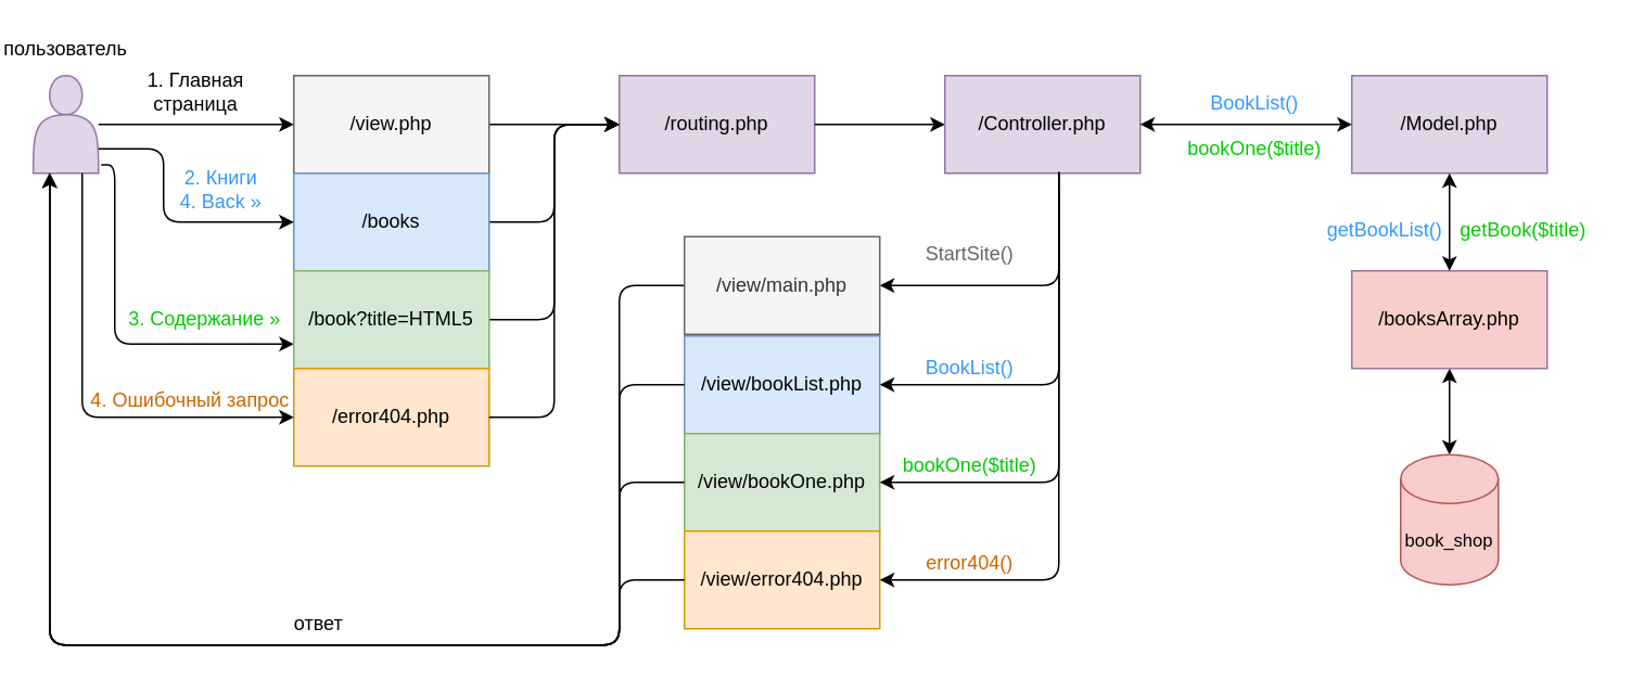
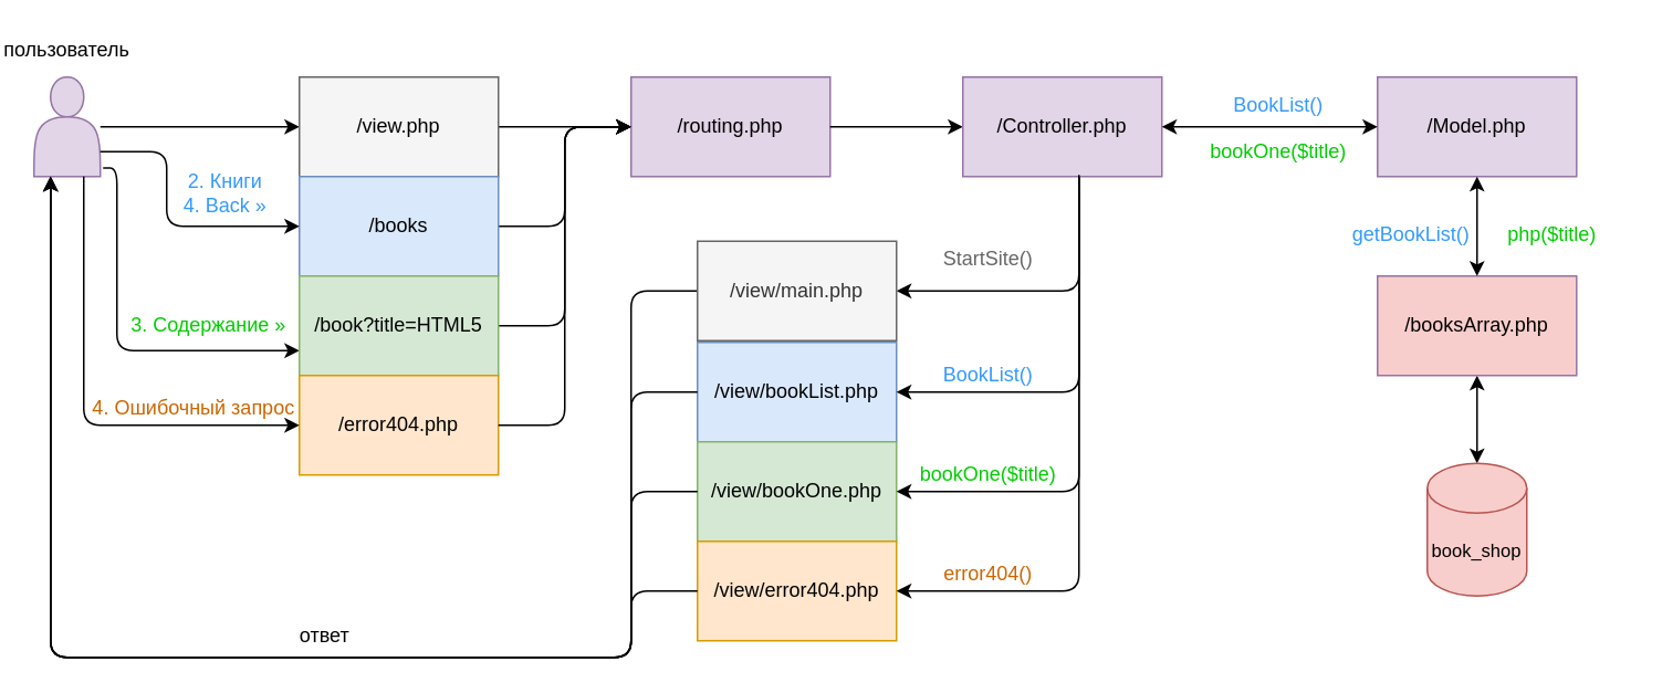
  <mxCell id="0" />
  <mxCell id="1" parent="0" />
  <mxCell id="2" value="" style="edgeStyle=orthogonalEdgeStyle;rounded=1;orthogonalLoop=1;jettySize=auto;html=1;entryX=0;entryY=0.5;entryDx=0;entryDy=0;" edge="1" parent="1" source="3" target="7"><mxGeometry relative="1" as="geometry"><mxPoint x="170" y="76" as="targetPoint" /></mxGeometry></mxCell>
  <mxCell id="3" value="" style="shape=actor;whiteSpace=wrap;html=1;fillColor=#e1d5e7;strokeColor=#9673a6;" vertex="1" parent="1"><mxGeometry x="20" y="46" width="40" height="60" as="geometry" /></mxCell>
  <mxCell id="4" value="" style="edgeStyle=orthogonalEdgeStyle;orthogonalLoop=1;jettySize=auto;html=1;targetPerimeterSpacing=0;exitX=1.042;exitY=0.913;exitDx=0;exitDy=0;exitPerimeter=0;entryX=0;entryY=0.75;entryDx=0;entryDy=0;rounded=1;" edge="1" parent="1" source="3" target="30"><mxGeometry relative="1" as="geometry"><Array as="points"><mxPoint x="70" y="101" /><mxPoint x="70" y="211" /></Array></mxGeometry></mxCell>
  <mxCell id="5" value="пользователь" style="text;html=1;strokeColor=none;fillColor=none;align=center;verticalAlign=middle;whiteSpace=wrap;rounded=0;" vertex="1" parent="1"><mxGeometry x="20" y="20" width="40" height="20" as="geometry" /></mxCell>
  <mxCell id="6" value="" style="edgeStyle=orthogonalEdgeStyle;rounded=1;orthogonalLoop=1;jettySize=auto;html=1;" edge="1" parent="1" source="7" target="10"><mxGeometry relative="1" as="geometry" /></mxCell>
  <mxCell id="7" value="" style="whiteSpace=wrap;html=1;fillColor=#f5f5f5;strokeColor=#666666;fontColor=#333333;" vertex="1" parent="1"><mxGeometry x="180" y="46" width="120" height="60" as="geometry" /></mxCell>
  <mxCell id="8" value="/view.php" style="text;html=1;strokeColor=none;fillColor=none;align=center;verticalAlign=middle;whiteSpace=wrap;rounded=0;" vertex="1" parent="1"><mxGeometry x="220" y="66" width="40" height="20" as="geometry" /></mxCell>
- <mxCell id="9" value="1. Главная страница" style="text;html=1;strokeColor=none;fillColor=none;align=center;verticalAlign=middle;whiteSpace=wrap;rounded=0;" vertex="1" parent="1"><mxGeometry x="85" y="46" width="70" height="20" as="geometry" /></mxCell>
  <mxCell id="10" value="" style="whiteSpace=wrap;html=1;fillColor=#e1d5e7;strokeColor=#9673a6;" vertex="1" parent="1"><mxGeometry x="380" y="46" width="120" height="60" as="geometry" /></mxCell>
  <mxCell id="11" value="" style="edgeStyle=orthogonalEdgeStyle;rounded=0;orthogonalLoop=1;jettySize=auto;html=1;exitX=1;exitY=0.5;exitDx=0;exitDy=0;" edge="1" parent="1" source="10" target="14"><mxGeometry relative="1" as="geometry"><mxPoint x="510" y="76" as="sourcePoint" /></mxGeometry></mxCell>
  <mxCell id="12" value="/routing.php" style="text;html=1;strokeColor=none;fillColor=none;align=center;verticalAlign=middle;whiteSpace=wrap;rounded=0;" vertex="1" parent="1"><mxGeometry x="420" y="66" width="40" height="20" as="geometry" /></mxCell>
  <mxCell id="13" value="" style="edgeStyle=orthogonalEdgeStyle;rounded=1;orthogonalLoop=1;jettySize=auto;html=1;" edge="1" parent="1" source="14" target="17"><mxGeometry relative="1" as="geometry"><Array as="points"><mxPoint x="650" y="175" /></Array></mxGeometry></mxCell>
  <mxCell id="14" value="" style="whiteSpace=wrap;html=1;fillColor=#e1d5e7;strokeColor=#9673a6;" vertex="1" parent="1"><mxGeometry x="580" y="46" width="120" height="60" as="geometry" /></mxCell>
  <mxCell id="15" value="/Controller.php" style="text;html=1;strokeColor=none;fillColor=none;align=center;verticalAlign=middle;whiteSpace=wrap;rounded=0;" vertex="1" parent="1"><mxGeometry x="620" y="66" width="40" height="20" as="geometry" /></mxCell>
  <mxCell id="16" value="" style="edgeStyle=orthogonalEdgeStyle;rounded=1;orthogonalLoop=1;jettySize=auto;html=1;entryX=0.25;entryY=1;entryDx=0;entryDy=0;exitX=0;exitY=0.5;exitDx=0;exitDy=0;" edge="1" parent="1" source="17" target="3"><mxGeometry relative="1" as="geometry"><mxPoint x="380" y="196" as="sourcePoint" /><mxPoint x="40" y="156" as="targetPoint" /><Array as="points"><mxPoint x="380" y="175" /><mxPoint x="380" y="396" /><mxPoint x="30" y="396" /></Array></mxGeometry></mxCell>
  <mxCell id="17" value="/view/main.php" style="whiteSpace=wrap;html=1;fillColor=#f5f5f5;strokeColor=#666666;fontColor=#333333;" vertex="1" parent="1"><mxGeometry x="420" y="145" width="120" height="60" as="geometry" /></mxCell>
  <mxCell id="18" value="/Model.php" style="whiteSpace=wrap;html=1;fillColor=#e1d5e7;strokeColor=#9673a6;" vertex="1" parent="1"><mxGeometry x="830" y="46" width="120" height="60" as="geometry" /></mxCell>
  <mxCell id="19" value="" style="endArrow=classic;startArrow=classic;html=1;entryX=0;entryY=0.5;entryDx=0;entryDy=0;" edge="1" parent="1" target="18"><mxGeometry width="50" height="50" relative="1" as="geometry"><mxPoint x="700" y="76" as="sourcePoint" /><mxPoint x="780" y="75" as="targetPoint" /><Array as="points" /></mxGeometry></mxCell>
  <mxCell id="20" value="" style="endArrow=classic;startArrow=classic;html=1;entryX=0.5;entryY=0;entryDx=0;entryDy=0;entryPerimeter=0;" edge="1" parent="1" target="21"><mxGeometry width="50" height="50" relative="1" as="geometry"><mxPoint x="890" y="226" as="sourcePoint" /><mxPoint x="830" y="286" as="targetPoint" /><Array as="points" /></mxGeometry></mxCell>
  <mxCell id="21" value="&lt;font style=&quot;font-size: 11px&quot;&gt;book_shop&lt;/font&gt;" style="shape=cylinder3;whiteSpace=wrap;html=1;boundedLbl=1;backgroundOutline=1;size=15;fillColor=#f8cecc;strokeColor=#b85450;" vertex="1" parent="1"><mxGeometry x="860" y="279" width="60" height="80" as="geometry" /></mxCell>
  <mxCell id="22" value="ответ" style="text;html=1;align=center;verticalAlign=middle;resizable=0;points=[];autosize=1;strokeColor=none;" vertex="1" parent="1"><mxGeometry x="170" y="373" width="50" height="20" as="geometry" /></mxCell>
  <mxCell id="23" value="/booksArray.php" style="whiteSpace=wrap;html=1;fillColor=#f8cecc;strokeColor=#9673a6;" vertex="1" parent="1"><mxGeometry x="830" y="166" width="120" height="60" as="geometry" /></mxCell>
  <mxCell id="24" value="" style="endArrow=classic;startArrow=classic;html=1;exitX=0.5;exitY=0;exitDx=0;exitDy=0;" edge="1" parent="1" source="23"><mxGeometry width="50" height="50" relative="1" as="geometry"><mxPoint x="830" y="176" as="sourcePoint" /><mxPoint x="890" y="106" as="targetPoint" /></mxGeometry></mxCell>
  <mxCell id="25" value="StartSite()" style="text;html=1;align=center;verticalAlign=middle;resizable=0;points=[];autosize=1;strokeColor=none;fontColor=#666666;" vertex="1" parent="1"><mxGeometry x="560" y="146" width="70" height="20" as="geometry" /></mxCell>
  <mxCell id="26" style="edgeStyle=orthogonalEdgeStyle;rounded=1;orthogonalLoop=1;jettySize=auto;html=1;entryX=0;entryY=0.5;entryDx=0;entryDy=0;targetPerimeterSpacing=0;" edge="1" parent="1" source="27" target="10"><mxGeometry relative="1" as="geometry" /></mxCell>
  <mxCell id="27" value="/books" style="rounded=0;whiteSpace=wrap;html=1;fillColor=#dae8fc;strokeColor=#6c8ebf;" vertex="1" parent="1"><mxGeometry x="180" y="106" width="120" height="60" as="geometry" /></mxCell>
  <mxCell id="28" value="" style="endArrow=classic;html=1;targetPerimeterSpacing=0;exitX=1;exitY=0.75;exitDx=0;exitDy=0;entryX=0;entryY=0.5;entryDx=0;entryDy=0;" edge="1" parent="1" source="3" target="27"><mxGeometry width="50" height="50" relative="1" as="geometry"><mxPoint x="120" y="206" as="sourcePoint" /><mxPoint x="170" y="156" as="targetPoint" /><Array as="points"><mxPoint x="100" y="91" /><mxPoint x="100" y="136" /></Array></mxGeometry></mxCell>
  <mxCell id="29" style="edgeStyle=orthogonalEdgeStyle;rounded=1;orthogonalLoop=1;jettySize=auto;html=1;exitX=1;exitY=0.5;exitDx=0;exitDy=0;entryX=0;entryY=0.5;entryDx=0;entryDy=0;targetPerimeterSpacing=0;" edge="1" parent="1" source="30" target="10"><mxGeometry relative="1" as="geometry" /></mxCell>
  <mxCell id="30" value="/book?title=HTML5" style="rounded=0;whiteSpace=wrap;html=1;fillColor=#d5e8d4;strokeColor=#82b366;" vertex="1" parent="1"><mxGeometry x="180" y="166" width="120" height="60" as="geometry" /></mxCell>
  <mxCell id="31" value="2. Книги&lt;br&gt;4. Back&amp;nbsp;»" style="text;html=1;align=center;verticalAlign=middle;resizable=0;points=[];autosize=1;strokeColor=none;fontSize=12;fontColor=#3399FF;" vertex="1" parent="1"><mxGeometry x="100" y="101" width="70" height="30" as="geometry" /></mxCell>
  <mxCell id="32" value="3. Содержание »" style="text;html=1;align=center;verticalAlign=middle;resizable=0;points=[];autosize=1;strokeColor=none;fontColor=#00CC00;" vertex="1" parent="1"><mxGeometry x="70" y="186" width="110" height="20" as="geometry" /></mxCell>
  <mxCell id="33" value="/view/bookList.php" style="rounded=0;whiteSpace=wrap;html=1;fontSize=12;fillColor=#dae8fc;strokeColor=#6c8ebf;" vertex="1" parent="1"><mxGeometry x="420" y="206" width="120" height="60" as="geometry" /></mxCell>
  <mxCell id="34" value="/view/bookOne.php" style="rounded=0;whiteSpace=wrap;html=1;fontSize=12;fillColor=#d5e8d4;strokeColor=#82b366;" vertex="1" parent="1"><mxGeometry x="420" y="266" width="120" height="60" as="geometry" /></mxCell>
  <mxCell id="35" value="/view/error404.php" style="rounded=0;whiteSpace=wrap;html=1;fontSize=12;fillColor=#ffe6cc;strokeColor=#d79b00;" vertex="1" parent="1"><mxGeometry x="420" y="326" width="120" height="60" as="geometry" /></mxCell>
  <mxCell id="36" value="/error404.php" style="rounded=0;whiteSpace=wrap;html=1;fontSize=12;fillColor=#ffe6cc;strokeColor=#d79b00;" vertex="1" parent="1"><mxGeometry x="180" y="226" width="120" height="60" as="geometry" /></mxCell>
  <mxCell id="37" value="" style="endArrow=classic;html=1;fontSize=12;targetPerimeterSpacing=0;entryX=0;entryY=0.5;entryDx=0;entryDy=0;exitX=0.75;exitY=1;exitDx=0;exitDy=0;" edge="1" parent="1" source="3" target="36"><mxGeometry width="50" height="50" relative="1" as="geometry"><mxPoint x="60" y="111" as="sourcePoint" /><mxPoint x="180" y="256" as="targetPoint" /><Array as="points"><mxPoint x="50" y="256" /></Array></mxGeometry></mxCell>
  <mxCell id="38" value="4. Ошибочный запрос" style="text;html=1;align=center;verticalAlign=middle;resizable=0;points=[];autosize=1;strokeColor=none;fontSize=12;fontColor=#CC6600;" vertex="1" parent="1"><mxGeometry x="46" y="236" width="140" height="20" as="geometry" /></mxCell>
  <mxCell id="39" value="" style="endArrow=classic;html=1;fontSize=12;targetPerimeterSpacing=0;exitX=1;exitY=0.5;exitDx=0;exitDy=0;entryX=0;entryY=0.5;entryDx=0;entryDy=0;" edge="1" parent="1" source="36" target="10"><mxGeometry width="50" height="50" relative="1" as="geometry"><mxPoint x="280" y="206" as="sourcePoint" /><mxPoint x="340" y="16" as="targetPoint" /><Array as="points"><mxPoint x="340" y="256" /><mxPoint x="340" y="76" /></Array></mxGeometry></mxCell>
  <mxCell id="40" value="" style="endArrow=classic;html=1;fontSize=12;targetPerimeterSpacing=0;entryX=1;entryY=0.5;entryDx=0;entryDy=0;" edge="1" parent="1" target="33"><mxGeometry width="50" height="50" relative="1" as="geometry"><mxPoint x="650" y="116" as="sourcePoint" /><mxPoint x="650" y="116" as="targetPoint" /><Array as="points"><mxPoint x="650" y="236" /></Array></mxGeometry></mxCell>
  <mxCell id="41" value="BookList()" style="text;html=1;align=center;verticalAlign=middle;resizable=0;points=[];autosize=1;strokeColor=none;fontSize=12;fontColor=#3399FF;" vertex="1" parent="1"><mxGeometry x="560" y="216" width="70" height="20" as="geometry" /></mxCell>
  <mxCell id="42" value="getBookList()" style="text;html=1;align=center;verticalAlign=middle;resizable=0;points=[];autosize=1;strokeColor=none;fontSize=12;fontColor=#3399FF;" vertex="1" parent="1"><mxGeometry x="805" y="131" width="90" height="20" as="geometry" /></mxCell>
  <mxCell id="43" value="BookList()" style="text;html=1;align=center;verticalAlign=middle;resizable=0;points=[];autosize=1;strokeColor=none;fontSize=12;fontColor=#3399FF;" vertex="1" parent="1"><mxGeometry x="735" y="53" width="70" height="20" as="geometry" /></mxCell>
  <mxCell id="44" value="" style="endArrow=classic;html=1;fontSize=12;fontColor=#00CC00;targetPerimeterSpacing=0;exitX=0;exitY=0.5;exitDx=0;exitDy=0;" edge="1" parent="1" source="33"><mxGeometry width="50" height="50" relative="1" as="geometry"><mxPoint x="420" y="246" as="sourcePoint" /><mxPoint x="30" y="106" as="targetPoint" /><Array as="points"><mxPoint x="380" y="236" /><mxPoint x="380" y="396" /><mxPoint x="30" y="396" /></Array></mxGeometry></mxCell>
  <mxCell id="45" value="" style="endArrow=classic;html=1;fontSize=12;fontColor=#00CC00;targetPerimeterSpacing=0;exitX=0;exitY=0.5;exitDx=0;exitDy=0;" edge="1" parent="1" source="34"><mxGeometry width="50" height="50" relative="1" as="geometry"><mxPoint x="30" y="396" as="sourcePoint" /><mxPoint x="30" y="106" as="targetPoint" /><Array as="points"><mxPoint x="380" y="296" /><mxPoint x="380" y="396" /><mxPoint x="30" y="396" /></Array></mxGeometry></mxCell>
  <mxCell id="46" value="" style="endArrow=classic;html=1;fontSize=12;fontColor=#00CC00;targetPerimeterSpacing=0;exitX=0;exitY=0.5;exitDx=0;exitDy=0;" edge="1" parent="1" source="35"><mxGeometry width="50" height="50" relative="1" as="geometry"><mxPoint x="250" y="256" as="sourcePoint" /><mxPoint x="30" y="106" as="targetPoint" /><Array as="points"><mxPoint x="380" y="356" /><mxPoint x="380" y="396" /><mxPoint x="30" y="396" /></Array></mxGeometry></mxCell>
  <mxCell id="47" value="" style="endArrow=classic;html=1;fontSize=12;fontColor=#00CC00;targetPerimeterSpacing=0;entryX=1;entryY=0.5;entryDx=0;entryDy=0;" edge="1" parent="1" target="34"><mxGeometry width="50" height="50" relative="1" as="geometry"><mxPoint x="650" y="105" as="sourcePoint" /><mxPoint x="640" y="206" as="targetPoint" /><Array as="points"><mxPoint x="650" y="296" /></Array></mxGeometry></mxCell>
  <mxCell id="48" value="bookOne($title)" style="text;html=1;align=center;verticalAlign=middle;resizable=0;points=[];autosize=1;strokeColor=none;fontSize=12;fontColor=#00CC00;" vertex="1" parent="1"><mxGeometry x="545" y="276" width="100" height="20" as="geometry" /></mxCell>
  <mxCell id="49" value="bookOne($title)" style="text;html=1;align=center;verticalAlign=middle;resizable=0;points=[];autosize=1;strokeColor=none;fontSize=12;fontColor=#00CC00;" vertex="1" parent="1"><mxGeometry x="720" y="81" width="100" height="20" as="geometry" /></mxCell>
- <mxCell id="50" value="getBook($title)" style="text;html=1;align=center;verticalAlign=middle;resizable=0;points=[];autosize=1;strokeColor=none;fontSize=12;fontColor=#00CC00;" vertex="1" parent="1"><mxGeometry x="890" y="131" width="90" height="20" as="geometry" /></mxCell>
+ <mxCell id="50" value="php($title)" style="text;html=1;align=center;verticalAlign=middle;resizable=0;points=[];autosize=1;strokeColor=none;fontSize=12;fontColor=#00CC00;" vertex="1" parent="1"><mxGeometry x="890" y="131" width="90" height="20" as="geometry" /></mxCell>
  <mxCell id="51" value="" style="endArrow=classic;html=1;fontSize=12;fontColor=#CC6600;targetPerimeterSpacing=0;entryX=1;entryY=0.5;entryDx=0;entryDy=0;" edge="1" parent="1" target="35"><mxGeometry width="50" height="50" relative="1" as="geometry"><mxPoint x="650" y="106" as="sourcePoint" /><mxPoint x="640" y="206" as="targetPoint" /><Array as="points"><mxPoint x="650" y="356" /></Array></mxGeometry></mxCell>
  <mxCell id="52" value="error404()" style="text;html=1;align=center;verticalAlign=middle;resizable=0;points=[];autosize=1;strokeColor=none;fontSize=12;fontColor=#CC6600;" vertex="1" parent="1"><mxGeometry x="560" y="336" width="70" height="20" as="geometry" /></mxCell>
